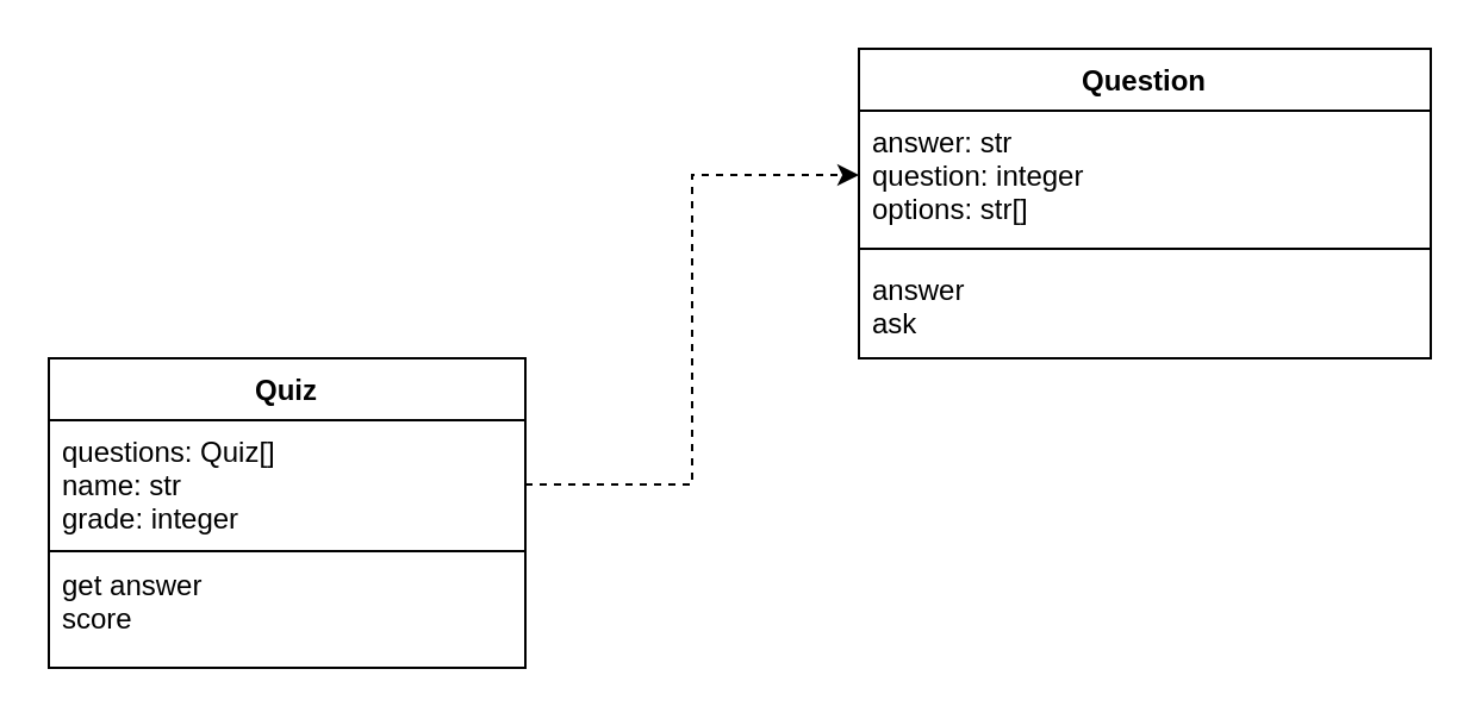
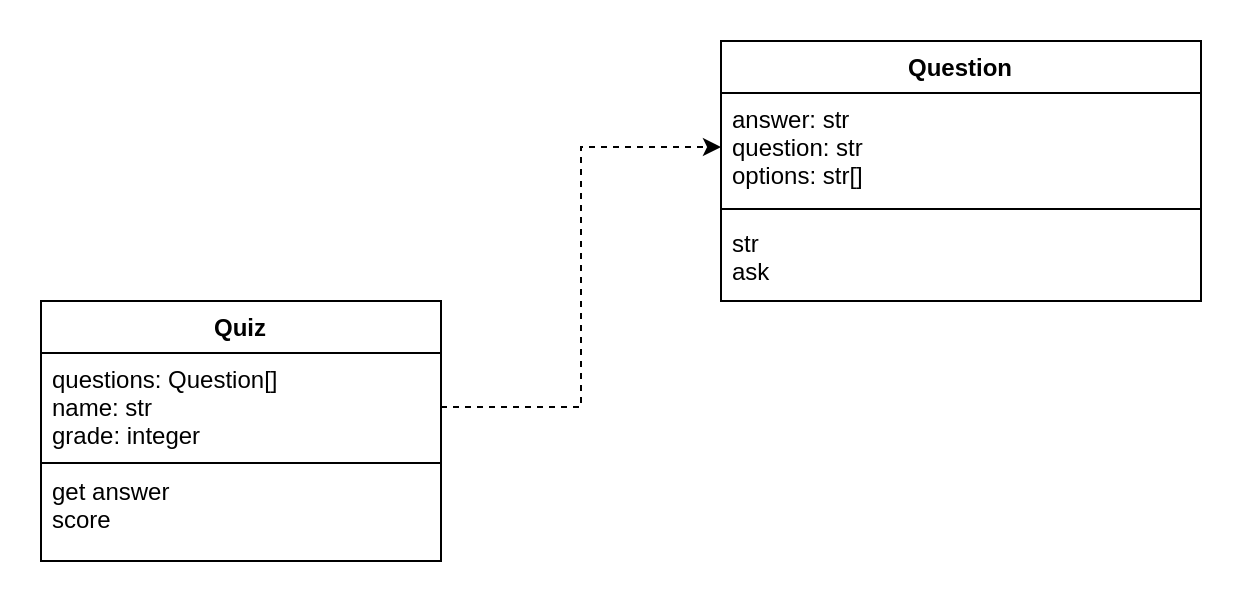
  <mxCell id="0" />
  <mxCell id="1" parent="0" />
  <mxCell id="2" value="Question" style="swimlane;fontStyle=1;align=center;verticalAlign=top;childLayout=stackLayout;horizontal=1;startSize=26;horizontalStack=0;resizeParent=1;resizeParentMax=0;resizeLast=0;collapsible=1;marginBottom=0;" vertex="1" parent="1"><mxGeometry x="360" y="20" width="240" height="130" as="geometry" /></mxCell>
- <mxCell id="3" value="answer: str&#10;question: integer&#10;options: str[]" style="text;strokeColor=none;fillColor=none;align=left;verticalAlign=top;spacingLeft=4;spacingRight=4;overflow=hidden;rotatable=0;points=[[0,0.5],[1,0.5]];portConstraint=eastwest;" vertex="1" parent="2"><mxGeometry y="26" width="240" height="54" as="geometry" /></mxCell>
+ <mxCell id="3" value="answer: str&#10;question: str&#10;options: str[]" style="text;strokeColor=none;fillColor=none;align=left;verticalAlign=top;spacingLeft=4;spacingRight=4;overflow=hidden;rotatable=0;points=[[0,0.5],[1,0.5]];portConstraint=eastwest;" vertex="1" parent="2"><mxGeometry y="26" width="240" height="54" as="geometry" /></mxCell>
  <mxCell id="4" value="" style="line;strokeWidth=1;fillColor=none;align=left;verticalAlign=middle;spacingTop=-1;spacingLeft=3;spacingRight=3;rotatable=0;labelPosition=right;points=[];portConstraint=eastwest;" vertex="1" parent="2"><mxGeometry y="80" width="240" height="8" as="geometry" /></mxCell>
- <mxCell id="5" value="answer&#10;ask" style="text;strokeColor=none;fillColor=none;align=left;verticalAlign=top;spacingLeft=4;spacingRight=4;overflow=hidden;rotatable=0;points=[[0,0.5],[1,0.5]];portConstraint=eastwest;" vertex="1" parent="2"><mxGeometry y="88" width="240" height="42" as="geometry" /></mxCell>
+ <mxCell id="5" value="str&#10;ask" style="text;strokeColor=none;fillColor=none;align=left;verticalAlign=top;spacingLeft=4;spacingRight=4;overflow=hidden;rotatable=0;points=[[0,0.5],[1,0.5]];portConstraint=eastwest;" vertex="1" parent="2"><mxGeometry y="88" width="240" height="42" as="geometry" /></mxCell>
  <mxCell id="6" value="Quiz" style="swimlane;fontStyle=1;align=center;verticalAlign=top;childLayout=stackLayout;horizontal=1;startSize=26;horizontalStack=0;resizeParent=1;resizeParentMax=0;resizeLast=0;collapsible=1;marginBottom=0;" vertex="1" parent="1"><mxGeometry x="20" y="150" width="200" height="130" as="geometry" /></mxCell>
- <mxCell id="7" value="questions: Quiz[] &#10;name: str&#10;grade: integer" style="text;strokeColor=none;fillColor=none;align=left;verticalAlign=top;spacingLeft=4;spacingRight=4;overflow=hidden;rotatable=0;points=[[0,0.5],[1,0.5]];portConstraint=eastwest;" vertex="1" parent="6"><mxGeometry y="26" width="200" height="54" as="geometry" /></mxCell>
+ <mxCell id="7" value="questions: Question[] &#10;name: str&#10;grade: integer" style="text;strokeColor=none;fillColor=none;align=left;verticalAlign=top;spacingLeft=4;spacingRight=4;overflow=hidden;rotatable=0;points=[[0,0.5],[1,0.5]];portConstraint=eastwest;" vertex="1" parent="6"><mxGeometry y="26" width="200" height="54" as="geometry" /></mxCell>
  <mxCell id="8" value="" style="line;strokeWidth=1;fillColor=none;align=left;verticalAlign=middle;spacingTop=-1;spacingLeft=3;spacingRight=3;rotatable=0;labelPosition=right;points=[];portConstraint=eastwest;" vertex="1" parent="6"><mxGeometry y="80" width="200" height="2" as="geometry" /></mxCell>
  <mxCell id="9" value="get answer&#10;score" style="text;strokeColor=none;fillColor=none;align=left;verticalAlign=top;spacingLeft=4;spacingRight=4;overflow=hidden;rotatable=0;points=[[0,0.5],[1,0.5]];portConstraint=eastwest;" vertex="1" parent="6"><mxGeometry y="82" width="200" height="48" as="geometry" /></mxCell>
  <mxCell id="10" style="edgeStyle=orthogonalEdgeStyle;rounded=0;orthogonalLoop=1;jettySize=auto;html=1;entryX=0;entryY=0.5;entryDx=0;entryDy=0;dashed=1;" edge="1" parent="1" source="7" target="3"><mxGeometry relative="1" as="geometry" /></mxCell>
